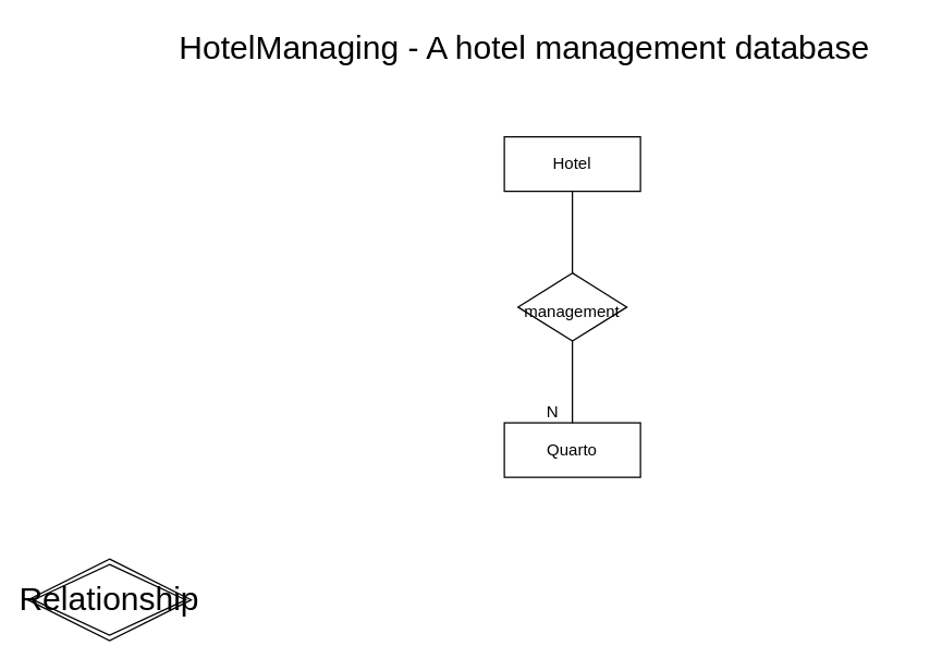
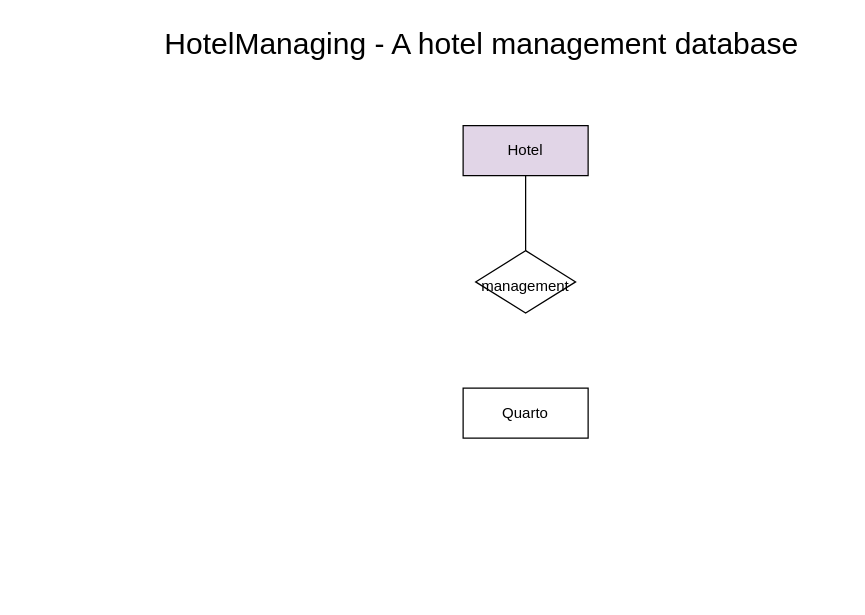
  <mxCell id="0" />
  <mxCell id="1" parent="0" />
- <mxCell id="2" value="Hotel" style="whiteSpace=wrap;html=1;align=center;" vertex="1" parent="1"><mxGeometry x="370" y="100" width="100" height="40" as="geometry" /></mxCell>
+ <mxCell id="2" value="Hotel" style="whiteSpace=wrap;html=1;align=center;fillColor=#e1d5e7;" vertex="1" parent="1"><mxGeometry x="370" y="100" width="100" height="40" as="geometry" /></mxCell>
  <mxCell id="3" value="&lt;span style=&quot;text-align: left&quot;&gt;&lt;font style=&quot;font-size: 24px&quot;&gt;HotelManaging - A hotel management database&lt;/font&gt;&lt;/span&gt;" style="text;html=1;strokeColor=none;fillColor=none;align=center;verticalAlign=middle;whiteSpace=wrap;rounded=0;" vertex="1" parent="1"><mxGeometry x="100" y="20" width="570" height="30" as="geometry" /></mxCell>
- <mxCell id="4" value="Relationship" style="shape=rhombus;double=1;perimeter=rhombusPerimeter;whiteSpace=wrap;html=1;align=center;fontSize=24;" vertex="1" parent="1"><mxGeometry x="20" y="410" width="120" height="60" as="geometry" /></mxCell>
  <mxCell id="5" value="&lt;font style=&quot;font-size: 12px&quot;&gt;management&lt;/font&gt;" style="shape=rhombus;perimeter=rhombusPerimeter;whiteSpace=wrap;html=1;align=center;fontSize=24;" vertex="1" parent="1"><mxGeometry x="380" y="200" width="80" height="50" as="geometry" /></mxCell>
  <mxCell id="6" value="" style="endArrow=none;html=1;rounded=0;fontSize=12;" edge="1" parent="1" target="2"><mxGeometry width="50" height="50" relative="1" as="geometry"><mxPoint x="420" y="200" as="sourcePoint" /><mxPoint x="490" y="270" as="targetPoint" /></mxGeometry></mxCell>
  <mxCell id="7" value="Quarto" style="whiteSpace=wrap;html=1;align=center;fontSize=12;" vertex="1" parent="1"><mxGeometry x="370" y="310" width="100" height="40" as="geometry" /></mxCell>
- <mxCell id="8" value="" style="endArrow=none;html=1;rounded=0;fontSize=12;exitX=0.5;exitY=1;exitDx=0;exitDy=0;entryX=0.5;entryY=0;entryDx=0;entryDy=0;" edge="1" parent="1" source="5" target="7"><mxGeometry relative="1" as="geometry"><mxPoint x="380" y="300" as="sourcePoint" /><mxPoint x="540" y="300" as="targetPoint" /></mxGeometry></mxCell>
- <mxCell id="9" value="N" style="resizable=0;html=1;align=right;verticalAlign=bottom;fontSize=12;" connectable="0" vertex="1" parent="8"><mxGeometry x="1" relative="1" as="geometry"><mxPoint x="-10" as="offset" /></mxGeometry></mxCell>
